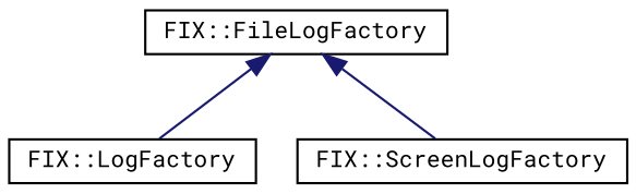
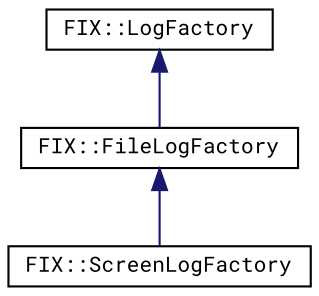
  digraph {
    fontname="Roboto Mono"
    rankdir=TB
    node [color=black fillcolor=white fontname="Roboto Mono" fontsize=10 shape=record style=filled]
    edge [color=midnightblue dir=back fontname="Roboto Mono" fontsize=10 labelfontname=Helvetica labelfontsize=10 style=solid]
    n1 [height=0.2 label="FIX::LogFactory" width=0.4]
    n2 [height=0.2 label="FIX::FileLogFactory" width=0.4]
    n3 [height=0.2 label="FIX::ScreenLogFactory" width=0.4]
-   n2 -> n1
+   n1 -> n2
    n2 -> n3
  }
